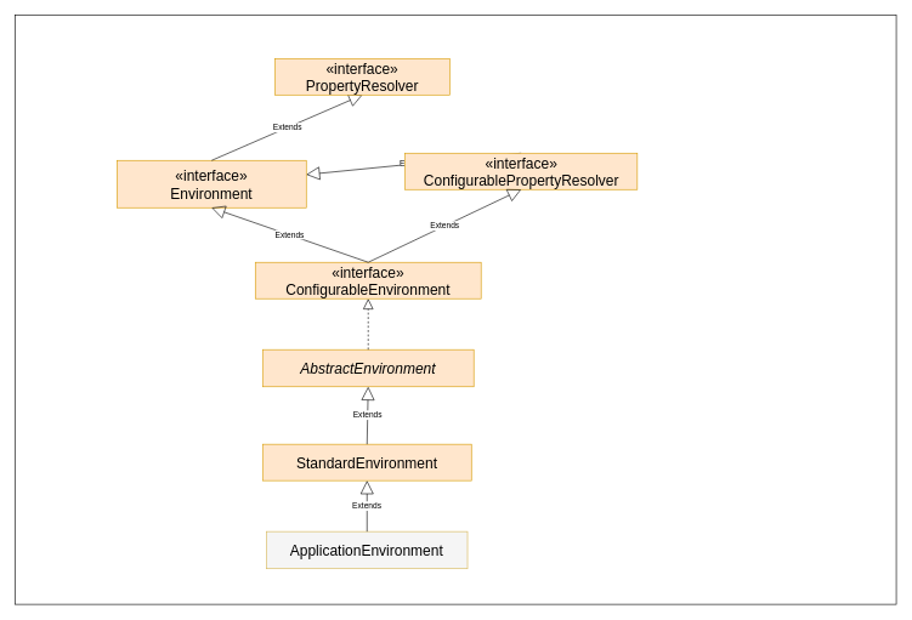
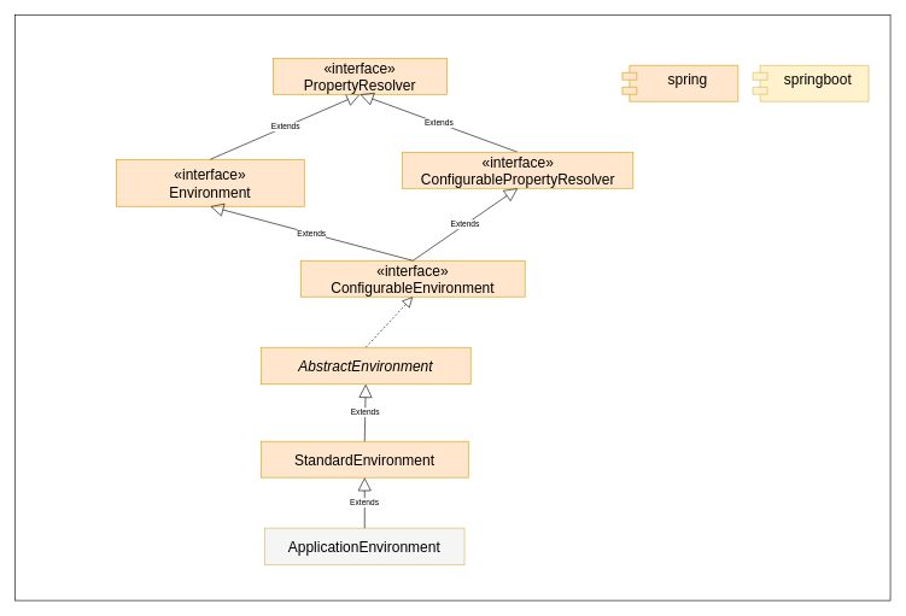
  <mxCell id="0" />
  <mxCell id="1" parent="0" />
  <mxCell id="2" value="" style="rounded=0;whiteSpace=wrap;html=1;" parent="1" vertex="1"><mxGeometry x="20" y="20" width="1210" height="810" as="geometry" /></mxCell>
  <mxCell id="3" value="&lt;div&gt;ApplicationEnvironment&lt;/div&gt;" style="html=1;whiteSpace=wrap;fontSize=20;verticalAlign=middle;align=center;fillColor=#f5f5f5;strokeColor=#d6b656;" parent="1" vertex="1"><mxGeometry x="365.37" y="730" width="276" height="51" as="geometry" /></mxCell>
  <mxCell id="4" value="StandardEnvironment" style="html=1;whiteSpace=wrap;fontSize=20;fillColor=#ffe6cc;strokeColor=#d79b00;" parent="1" vertex="1"><mxGeometry x="360" y="610" width="286.75" height="50" as="geometry" /></mxCell>
  <mxCell id="5" value="Extends" style="endArrow=block;endSize=16;endFill=0;html=1;rounded=0;exitX=0.5;exitY=0;exitDx=0;exitDy=0;entryX=0.5;entryY=1;entryDx=0;entryDy=0;" parent="1" source="3" target="4" edge="1"><mxGeometry width="160" relative="1" as="geometry"><mxPoint x="244" y="790" as="sourcePoint" /><mxPoint x="404" y="790" as="targetPoint" /></mxGeometry></mxCell>
+ <mxCell id="6" value="spring&lt;div&gt;&lt;br&gt;&lt;/div&gt;" style="shape=module;align=left;spacingLeft=20;align=center;verticalAlign=top;whiteSpace=wrap;html=1;fontSize=20;fillColor=#ffe6cc;strokeColor=#d79b00;" parent="1" vertex="1"><mxGeometry x="859.5" y="90" width="160" height="50" as="geometry" /></mxCell>
  <mxCell id="7" value="AbstractEnvironment" style="html=1;whiteSpace=wrap;fontSize=20;verticalAlign=middle;align=center;fontStyle=2;fillColor=#ffe6cc;strokeColor=#d79b00;" parent="1" vertex="1"><mxGeometry x="360" y="480" width="290" height="51" as="geometry" /></mxCell>
  <mxCell id="8" value="Extends" style="endArrow=block;endSize=16;endFill=0;html=1;rounded=0;exitX=0.5;exitY=0;exitDx=0;exitDy=0;entryX=0.5;entryY=1;entryDx=0;entryDy=0;" parent="1" source="4" target="7" edge="1"><mxGeometry width="160" relative="1" as="geometry"><mxPoint x="987.25" y="550" as="sourcePoint" /><mxPoint x="674" y="520" as="targetPoint" /></mxGeometry></mxCell>
- <mxCell id="9" value="«interface»&lt;br&gt;ConfigurableEnvironment" style="html=1;whiteSpace=wrap;fontSize=20;fontStyle=0;fillColor=#ffe6cc;strokeColor=#d79b00;" parent="1" vertex="1"><mxGeometry x="350" y="360" width="310" height="50" as="geometry" /></mxCell>
+ <mxCell id="9" value="«interface»&lt;br&gt;ConfigurableEnvironment" style="html=1;whiteSpace=wrap;fontSize=20;fontStyle=0;fillColor=#ffe6cc;strokeColor=#d79b00;" parent="1" vertex="1"><mxGeometry x="415" y="360" width="310" height="50" as="geometry" /></mxCell>
  <mxCell id="10" value="" style="endArrow=block;dashed=1;endFill=0;endSize=12;html=1;rounded=0;exitX=0.5;exitY=0;exitDx=0;exitDy=0;entryX=0.5;entryY=1;entryDx=0;entryDy=0;" parent="1" source="7" target="9" edge="1"><mxGeometry width="160" relative="1" as="geometry"><mxPoint x="514" y="476" as="sourcePoint" /><mxPoint x="674" y="476" as="targetPoint" /></mxGeometry></mxCell>
  <mxCell id="11" value="«interface»&lt;br&gt;Environment" style="html=1;whiteSpace=wrap;fontSize=20;fontStyle=0;fillColor=#ffe6cc;strokeColor=#d79b00;" parent="1" vertex="1"><mxGeometry x="160" y="220" width="260" height="65" as="geometry" /></mxCell>
  <mxCell id="12" value="Extends" style="endArrow=block;endSize=16;endFill=0;html=1;rounded=0;exitX=0.5;exitY=0;exitDx=0;exitDy=0;entryX=0.5;entryY=1;entryDx=0;entryDy=0;" parent="1" source="9" target="11" edge="1"><mxGeometry width="160" relative="1" as="geometry"><mxPoint x="554" y="450" as="sourcePoint" /><mxPoint x="714" y="450" as="targetPoint" /></mxGeometry></mxCell>
  <mxCell id="13" value="Extends" style="endArrow=block;endSize=16;endFill=0;html=1;rounded=0;exitX=0.5;exitY=0;exitDx=0;exitDy=0;entryX=0.5;entryY=1;entryDx=0;entryDy=0;" parent="1" source="11" target="14" edge="1"><mxGeometry width="160" relative="1" as="geometry"><mxPoint x="400" y="260" as="sourcePoint" /><mxPoint x="560" y="260" as="targetPoint" /></mxGeometry></mxCell>
  <mxCell id="14" value="«interface»&lt;br&gt;PropertyResolver" style="html=1;whiteSpace=wrap;fontSize=20;fontStyle=0;fillColor=#ffe6cc;strokeColor=#d79b00;" parent="1" vertex="1"><mxGeometry x="377" y="80" width="240" height="50" as="geometry" /></mxCell>
- <mxCell id="15" value="Extends" style="endArrow=block;endSize=16;endFill=0;html=1;rounded=0;exitX=0.5;exitY=0;exitDx=0;exitDy=0;" parent="1" source="16" edge="1" target="11"><mxGeometry width="160" relative="1" as="geometry"><mxPoint x="530" y="500" as="sourcePoint" /><mxPoint x="670" y="150" as="targetPoint" /></mxGeometry></mxCell>
+ <mxCell id="15" value="Extends" style="endArrow=block;endSize=16;endFill=0;html=1;rounded=0;exitX=0.5;exitY=0;exitDx=0;exitDy=0;entryX=0.5;entryY=1;entryDx=0;entryDy=0;" parent="1" source="16" edge="1" target="14"><mxGeometry width="160" relative="1" as="geometry"><mxPoint x="530" y="500" as="sourcePoint" /><mxPoint x="670" y="150" as="targetPoint" /></mxGeometry></mxCell>
  <mxCell id="16" value="«interface»&lt;br&gt;ConfigurablePropertyResolver" style="html=1;whiteSpace=wrap;fontSize=20;fontStyle=0;fillColor=#ffe6cc;strokeColor=#d79b00;" parent="1" vertex="1"><mxGeometry x="555.5" y="210" width="319" height="50" as="geometry" /></mxCell>
  <mxCell id="17" value="Extends" style="endArrow=block;endSize=16;endFill=0;html=1;rounded=0;exitX=0.5;exitY=0;exitDx=0;exitDy=0;entryX=0.5;entryY=1;entryDx=0;entryDy=0;" parent="1" source="9" target="16" edge="1"><mxGeometry width="160" relative="1" as="geometry"><mxPoint x="-130" y="340" as="sourcePoint" /><mxPoint x="30" y="340" as="targetPoint" /></mxGeometry></mxCell>
+ <mxCell id="18" value="springboot&lt;div&gt;&lt;br&gt;&lt;/div&gt;" style="shape=module;align=left;spacingLeft=20;align=center;verticalAlign=top;whiteSpace=wrap;html=1;fontSize=20;fillColor=#fff2cc;strokeColor=#d6b656;" parent="1" vertex="1"><mxGeometry x="1040" y="90" width="160" height="50" as="geometry" /></mxCell>
